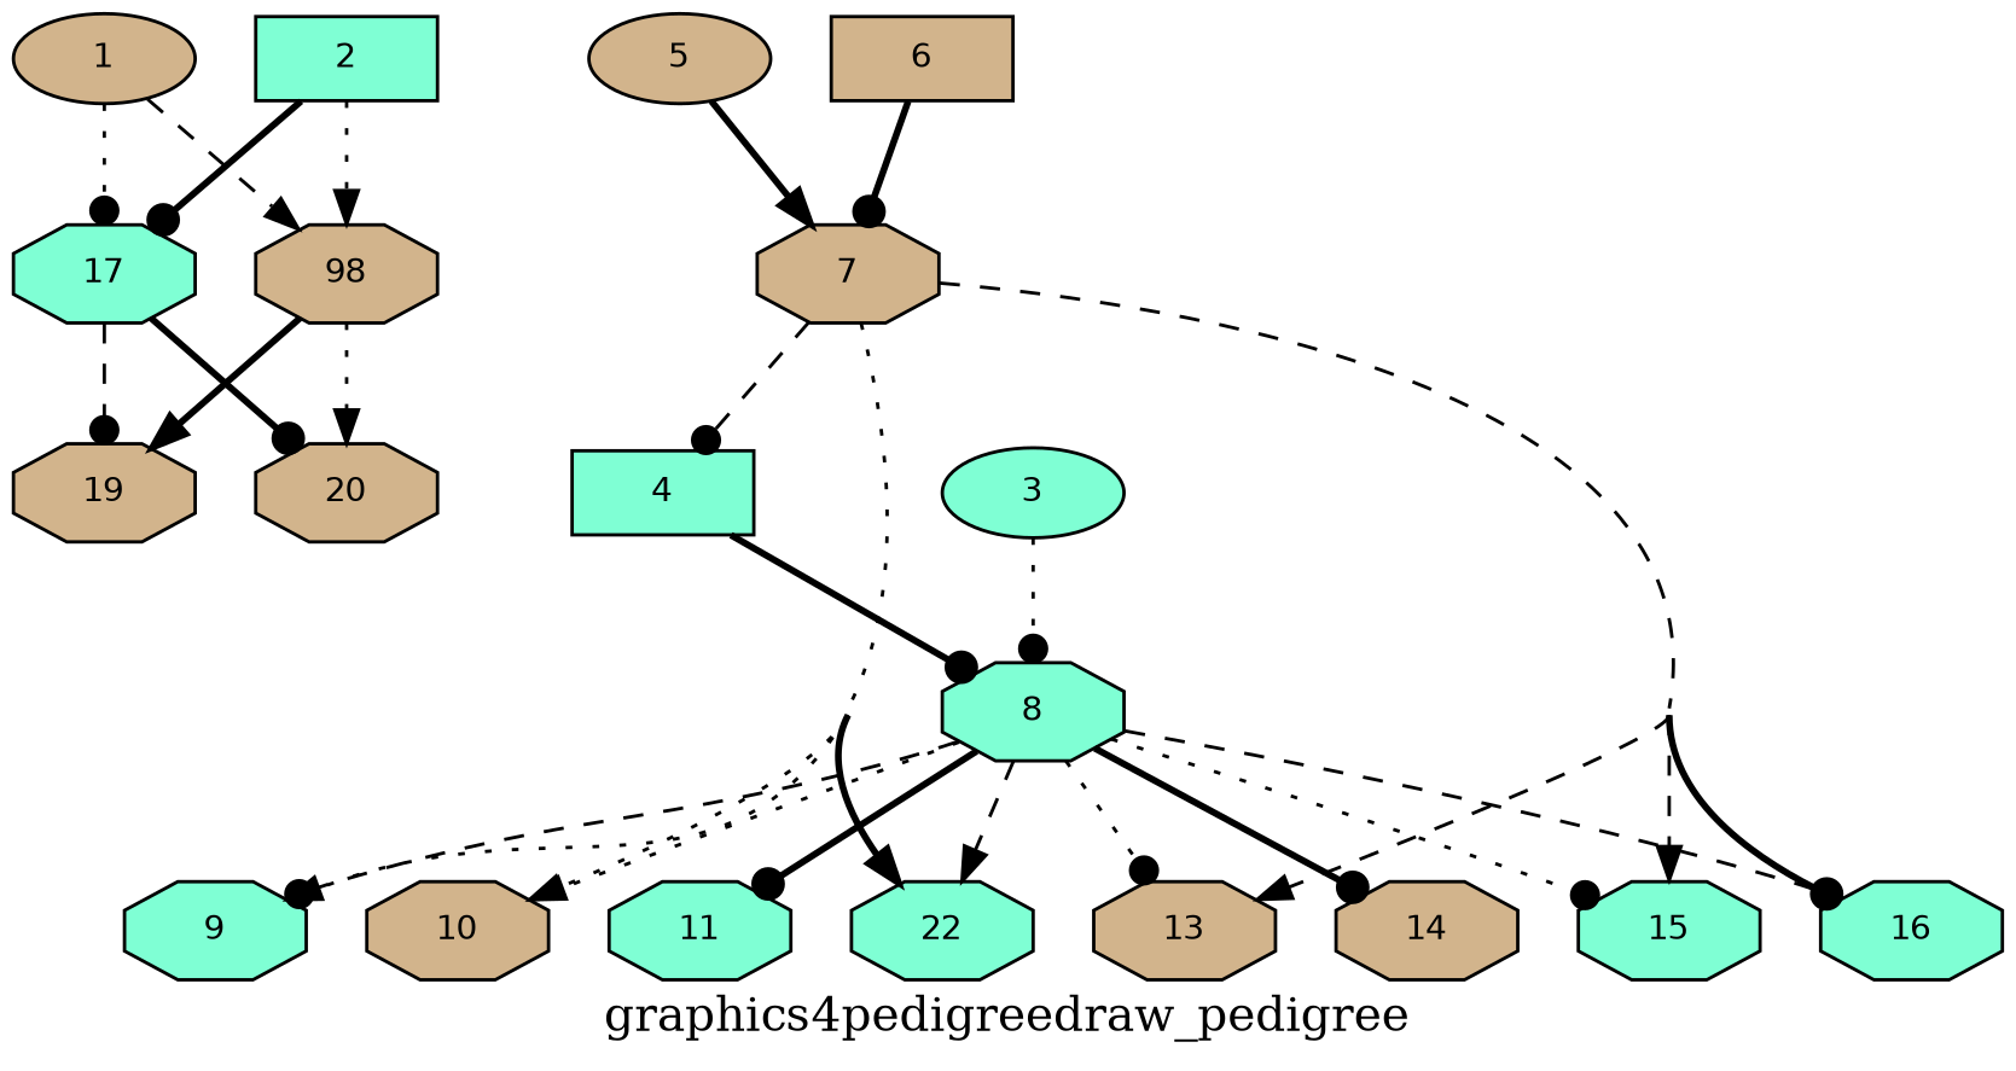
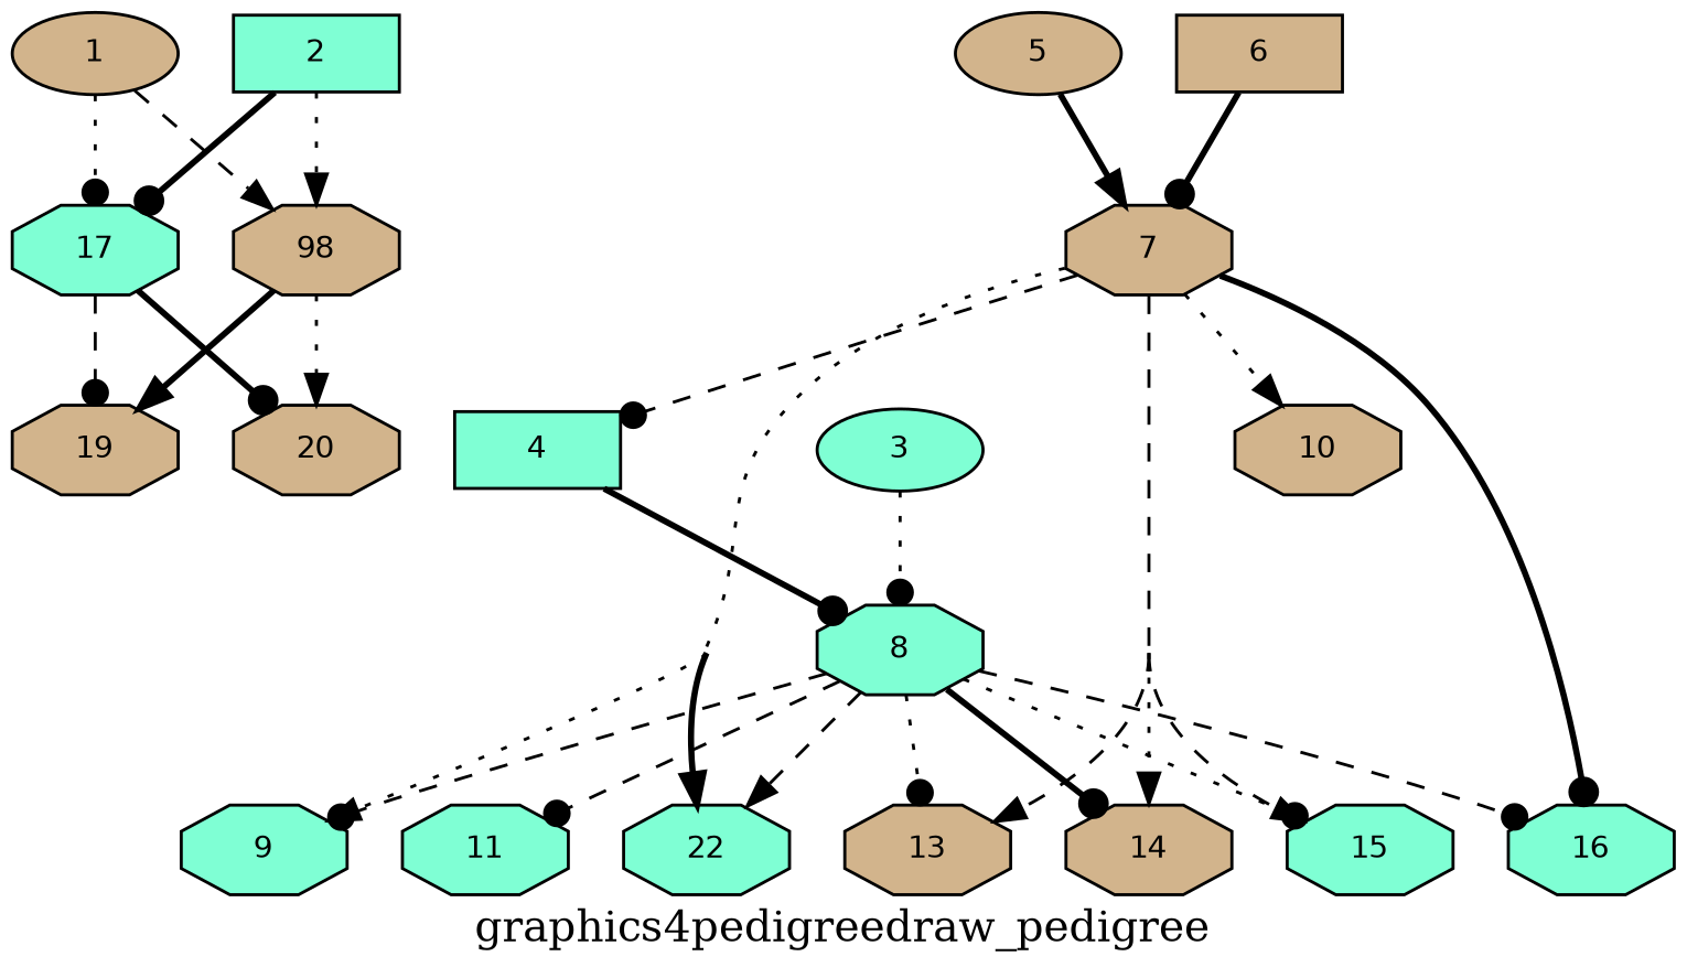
  digraph {
    concentrate=true
    label=graphics4pedigreedraw_pedigree
    labeljust=c
    labelloc=b
    ordering=out
    rankdir=TB
    node [fillcolor=tan fontname=Helvetica fontsize=10 shape=octagon style=filled]
    edge [arrowhead=dot style=dotted]
    1 [height=0.35 shape=ellipse]
    2 [fillcolor=aquamarine height=0.35 shape=box]
    3 [fillcolor=aquamarine height=0.35 shape=ellipse]
    4 [fillcolor=aquamarine height=0.35 shape=box]
    5 [height=0.35 shape=ellipse]
    6 [height=0.35 shape=box]
    9 [fillcolor=aquamarine height=0.35]
    7 [height=0.35]
    10 [height=0.35]
    11 [fillcolor=aquamarine height=0.35]
    n11 [fillcolor=aquamarine height=0.35 label=22]
    13 [height=0.35]
    14 [height=0.35]
    15 [fillcolor=aquamarine height=0.35]
    16 [fillcolor=aquamarine height=0.35]
    8 [fillcolor=aquamarine height=0.35]
    19 [height=0.35]
    17 [fillcolor=aquamarine height=0.35]
    20 [height=0.35]
    n20 [height=0.35 label=98]
    subgraph sub_1 {
      rank="1 2 3 4 5 6"
      1
      2
      3
      4
      5
      6
    }
    subgraph sub_2 {
      rank="9 10 11 12 13 14 15 16 19 20"
      9
      7
      10
      11
      n11
      13
      14
      15
      16
      8
      19
      17
      20
      n20
    }
    subgraph sub_3 {
      rank="7 8 17 18"
      1
      2
      3
      4
      5
      6
      7
      8
      17
      n20
    }
    1 -> 17
    1 -> n20 [arrowhead=normal style=dashed]
    2 -> 17 [style=bold]
    2 -> n20 [arrowhead=normal]
    3 -> 8
    4 -> 8 [style=bold]
    5 -> 7 [arrowhead=normal style=bold]
    6 -> 7 [style=bold]
    7 -> 4 [style=dashed]
    7 -> 9 [arrowhead=normal]
    7 -> 10 [arrowhead=normal]
    7 -> n11 [arrowhead=normal style=bold]
    7 -> 13 [arrowhead=normal style=dashed]
+   7 -> 14 [arrowhead=normal]
    7 -> 15 [arrowhead=normal style=dashed]
    7 -> 16 [style=bold]
    8 -> 9 [style=dashed]
-   8 -> 10 [arrowhead=normal]
-   8 -> 11 [style=bold]
+   8 -> 11 [style=dashed]
    8 -> n11 [arrowhead=normal style=dashed]
    8 -> 13
    8 -> 14 [style=bold]
    8 -> 15
    8 -> 16 [style=dashed]
    17 -> 19 [style=dashed]
    17 -> 20 [style=bold]
    n20 -> 19 [arrowhead=normal style=bold]
    n20 -> 20 [arrowhead=normal]
  }
